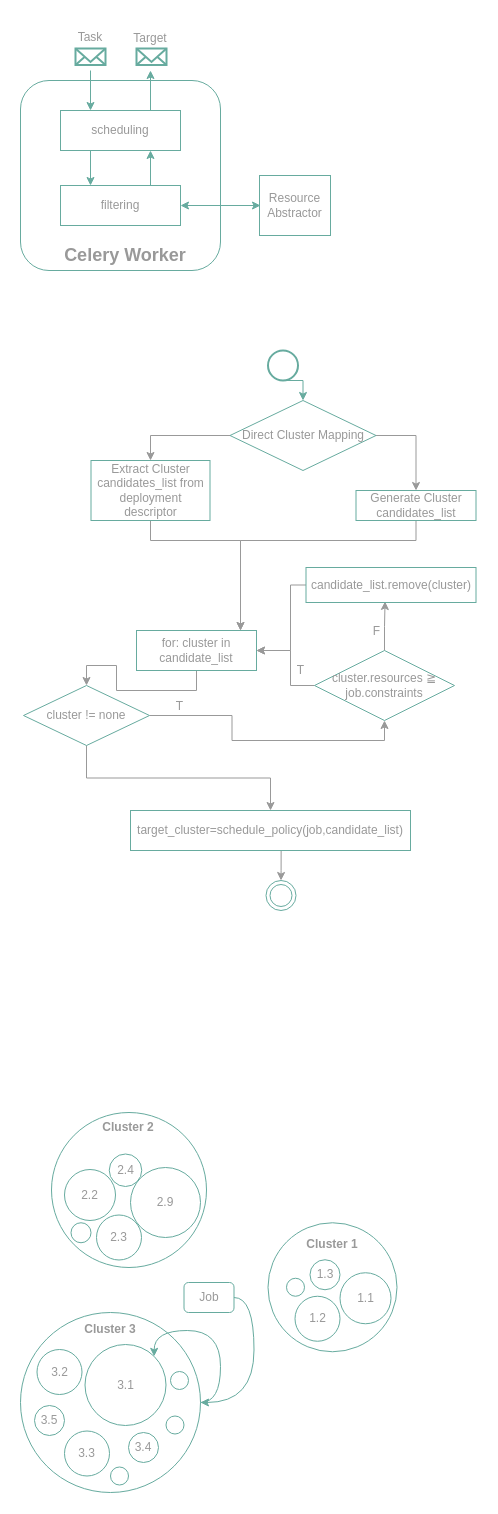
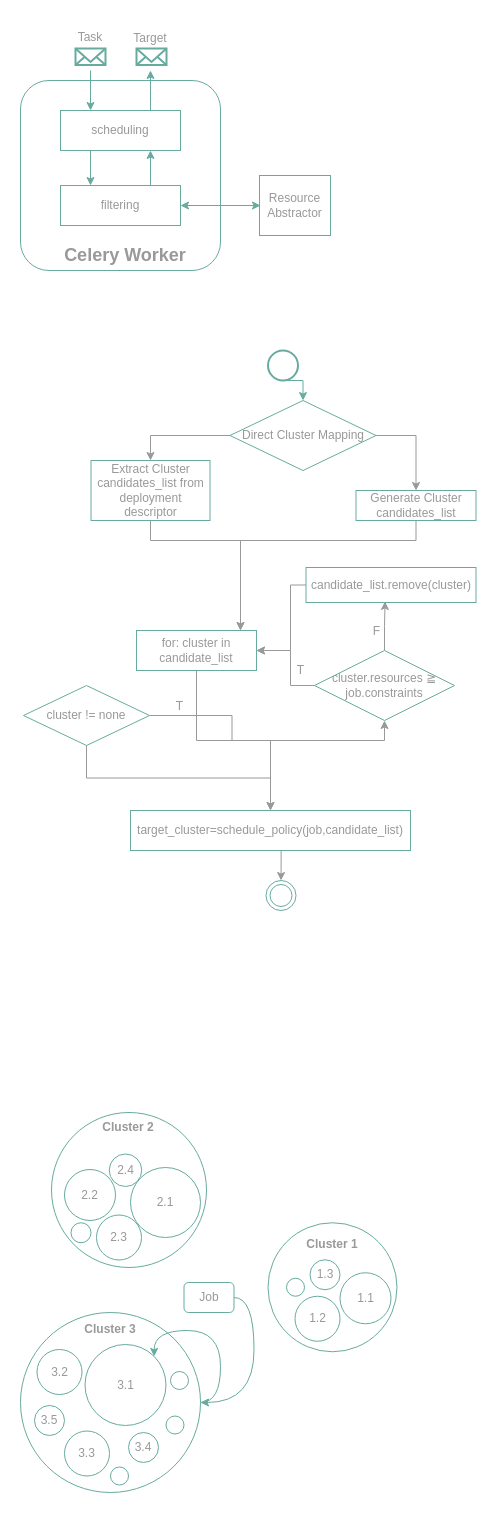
  <mxCell id="0" />
  <mxCell id="1" parent="0" />
  <mxCell id="2" value="" style="ellipse;whiteSpace=wrap;html=1;aspect=fixed;rounded=0;labelBackgroundColor=none;fontSize=12;strokeColor=#67AB9F;fontColor=#999999;fillColor=none;" parent="1" vertex="1"><mxGeometry x="51" y="1112" width="155" height="155" as="geometry" /></mxCell>
  <mxCell id="3" value="" style="rounded=1;whiteSpace=wrap;html=1;strokeColor=#67AB9F;fontColor=#999999;fillColor=none;" parent="1" vertex="1"><mxGeometry x="20" y="80" width="200" height="190" as="geometry" /></mxCell>
  <mxCell id="4" style="edgeStyle=orthogonalEdgeStyle;rounded=0;orthogonalLoop=1;jettySize=auto;html=1;exitX=1;exitY=0.5;exitDx=0;exitDy=0;startArrow=classic;startFill=1;strokeColor=#67AB9F;fontColor=#999999;" parent="1" source="5" edge="1"><mxGeometry relative="1" as="geometry"><mxPoint x="260" y="205" as="targetPoint" /></mxGeometry></mxCell>
  <mxCell id="5" value="filtering" style="rounded=0;whiteSpace=wrap;html=1;strokeColor=#67AB9F;fontColor=#999999;fillColor=none;" parent="1" vertex="1"><mxGeometry x="60" y="185" width="120" height="40" as="geometry" /></mxCell>
  <mxCell id="6" value="scheduling" style="rounded=0;whiteSpace=wrap;html=1;strokeColor=#67AB9F;fontColor=#999999;fillColor=none;" parent="1" vertex="1"><mxGeometry x="60" y="110" width="120" height="40" as="geometry" /></mxCell>
  <mxCell id="7" value="" style="endArrow=classic;html=1;rounded=0;exitX=0.5;exitY=1;exitDx=0;exitDy=0;strokeColor=#67AB9F;fontColor=#999999;" parent="1" edge="1"><mxGeometry width="50" height="50" relative="1" as="geometry"><mxPoint x="90" y="70" as="sourcePoint" /><mxPoint x="90" y="110" as="targetPoint" /></mxGeometry></mxCell>
  <mxCell id="8" value="" style="endArrow=classic;html=1;rounded=0;entryX=0.25;entryY=0;entryDx=0;entryDy=0;strokeColor=#67AB9F;fontColor=#999999;" parent="1" target="5" edge="1"><mxGeometry width="50" height="50" relative="1" as="geometry"><mxPoint x="90" y="150" as="sourcePoint" /><mxPoint x="90" y="180" as="targetPoint" /></mxGeometry></mxCell>
  <mxCell id="9" value="" style="endArrow=classic;html=1;rounded=0;entryX=0.25;entryY=0;entryDx=0;entryDy=0;strokeColor=#67AB9F;fontColor=#999999;" parent="1" edge="1"><mxGeometry width="50" height="50" relative="1" as="geometry"><mxPoint x="150" y="185" as="sourcePoint" /><mxPoint x="150" y="150" as="targetPoint" /></mxGeometry></mxCell>
  <mxCell id="10" value="" style="endArrow=classic;html=1;rounded=0;entryX=0.5;entryY=1;entryDx=0;entryDy=0;strokeColor=#67AB9F;fontColor=#999999;" parent="1" edge="1"><mxGeometry width="50" height="50" relative="1" as="geometry"><mxPoint x="150" y="110" as="sourcePoint" /><mxPoint x="150" y="70" as="targetPoint" /></mxGeometry></mxCell>
  <mxCell id="11" value="&lt;b&gt;&lt;font style=&quot;font-size: 18px&quot;&gt;Celery Worker&lt;/font&gt;&lt;/b&gt;" style="text;html=1;strokeColor=none;fillColor=none;align=center;verticalAlign=middle;whiteSpace=wrap;rounded=0;fontColor=#999999;" parent="1" vertex="1"><mxGeometry x="50" y="240" width="150" height="30" as="geometry" /></mxCell>
  <mxCell id="12" value="" style="html=1;verticalLabelPosition=bottom;align=center;labelBackgroundColor=#ffffff;verticalAlign=top;strokeWidth=2;strokeColor=#67AB9F;shadow=0;dashed=0;shape=mxgraph.ios7.icons.mail;fontSize=18;fontColor=#999999;fillColor=none;" parent="1" vertex="1"><mxGeometry x="75" y="48" width="30" height="16.5" as="geometry" /></mxCell>
  <mxCell id="13" value="&lt;font style=&quot;font-size: 12px&quot;&gt;Task&lt;/font&gt;" style="text;html=1;strokeColor=none;fillColor=none;align=center;verticalAlign=middle;whiteSpace=wrap;rounded=0;fontSize=18;fontColor=#999999;" parent="1" vertex="1"><mxGeometry x="60" y="20" width="60" height="30" as="geometry" /></mxCell>
  <mxCell id="14" value="" style="html=1;verticalLabelPosition=bottom;align=center;labelBackgroundColor=#ffffff;verticalAlign=top;strokeWidth=2;strokeColor=#67AB9F;shadow=0;dashed=0;shape=mxgraph.ios7.icons.mail;fontSize=18;fontColor=#999999;fillColor=none;" parent="1" vertex="1"><mxGeometry x="136" y="48" width="30" height="16.5" as="geometry" /></mxCell>
  <mxCell id="15" value="&lt;font style=&quot;font-size: 12px&quot;&gt;Target&lt;br&gt;&lt;/font&gt;" style="text;html=1;strokeColor=none;fillColor=none;align=center;verticalAlign=middle;whiteSpace=wrap;rounded=0;fontSize=18;fontColor=#999999;" parent="1" vertex="1"><mxGeometry x="120" y="21" width="60" height="30" as="geometry" /></mxCell>
  <mxCell id="16" style="edgeStyle=orthogonalEdgeStyle;rounded=0;orthogonalLoop=1;jettySize=auto;html=1;exitX=1;exitY=0.5;exitDx=0;exitDy=0;fontSize=12;startArrow=none;startFill=0;fontColor=#999999;labelBackgroundColor=none;strokeColor=#999999;" parent="1" source="18" target="22" edge="1"><mxGeometry relative="1" as="geometry" /></mxCell>
  <mxCell id="17" style="edgeStyle=orthogonalEdgeStyle;rounded=0;orthogonalLoop=1;jettySize=auto;html=1;exitX=0;exitY=0.5;exitDx=0;exitDy=0;entryX=0.5;entryY=0;entryDx=0;entryDy=0;fontSize=12;startArrow=none;startFill=0;fontColor=#999999;labelBackgroundColor=none;strokeColor=#999999;" parent="1" source="18" target="20" edge="1"><mxGeometry relative="1" as="geometry" /></mxCell>
  <mxCell id="18" value="Direct Cluster Mapping" style="rhombus;whiteSpace=wrap;html=1;fontSize=12;strokeColor=#67AB9F;fontColor=#999999;labelBackgroundColor=none;fillColor=none;" parent="1" vertex="1"><mxGeometry x="229.5" y="400" width="146" height="70" as="geometry" /></mxCell>
  <mxCell id="19" style="edgeStyle=orthogonalEdgeStyle;rounded=0;orthogonalLoop=1;jettySize=auto;html=1;exitX=0.5;exitY=1;exitDx=0;exitDy=0;fontSize=12;startArrow=none;startFill=0;fontColor=#999999;labelBackgroundColor=none;strokeColor=#999999;" parent="1" source="20" target="32" edge="1"><mxGeometry relative="1" as="geometry"><Array as="points"><mxPoint x="150" y="540" /><mxPoint x="240" y="540" /></Array></mxGeometry></mxCell>
  <mxCell id="20" value="Extract Cluster candidates_list from deployment descriptor" style="rounded=0;whiteSpace=wrap;html=1;fontSize=12;strokeColor=#67AB9F;fontColor=#999999;labelBackgroundColor=none;fillColor=none;" parent="1" vertex="1"><mxGeometry x="90.5" y="460" width="119" height="60" as="geometry" /></mxCell>
  <mxCell id="21" style="edgeStyle=orthogonalEdgeStyle;rounded=0;orthogonalLoop=1;jettySize=auto;html=1;exitX=0.5;exitY=1;exitDx=0;exitDy=0;fontSize=12;startArrow=none;startFill=0;fontColor=#999999;labelBackgroundColor=none;strokeColor=#999999;" parent="1" source="22" target="32" edge="1"><mxGeometry relative="1" as="geometry"><Array as="points"><mxPoint x="416" y="540" /><mxPoint x="240" y="540" /></Array></mxGeometry></mxCell>
  <mxCell id="22" value="Generate Cluster candidates_list" style="rounded=0;whiteSpace=wrap;html=1;fontSize=12;strokeColor=#67AB9F;fontColor=#999999;labelBackgroundColor=none;fillColor=none;" parent="1" vertex="1"><mxGeometry x="355.5" y="490" width="120" height="30" as="geometry" /></mxCell>
  <mxCell id="23" style="edgeStyle=orthogonalEdgeStyle;rounded=0;orthogonalLoop=1;jettySize=auto;html=1;exitX=0.5;exitY=0;exitDx=0;exitDy=0;entryX=0.465;entryY=0.971;entryDx=0;entryDy=0;entryPerimeter=0;fontSize=12;startArrow=none;startFill=0;fontColor=#999999;labelBackgroundColor=none;strokeColor=#999999;" parent="1" source="26" target="34" edge="1"><mxGeometry relative="1" as="geometry" /></mxCell>
  <mxCell id="24" value="F" style="edgeLabel;html=1;align=center;verticalAlign=middle;resizable=0;points=[];fontSize=12;fontColor=#999999;labelBackgroundColor=none;" parent="23" vertex="1" connectable="0"><mxGeometry x="-0.11" y="1" relative="1" as="geometry"><mxPoint x="-8" y="2" as="offset" /></mxGeometry></mxCell>
  <mxCell id="25" value="T" style="edgeStyle=orthogonalEdgeStyle;rounded=0;orthogonalLoop=1;jettySize=auto;html=1;exitX=0;exitY=0.5;exitDx=0;exitDy=0;entryX=1;entryY=0.5;entryDx=0;entryDy=0;fontSize=12;startArrow=none;startFill=0;fontColor=#999999;labelBackgroundColor=none;strokeColor=#999999;" parent="1" source="26" target="32" edge="1"><mxGeometry x="-0.161" y="-10" relative="1" as="geometry"><Array as="points"><mxPoint x="290" y="685" /><mxPoint x="290" y="650" /></Array><mxPoint as="offset" /></mxGeometry></mxCell>
  <mxCell id="26" value="&lt;span style=&quot;&quot;&gt;cluster.resources ≧ job.constraints&lt;/span&gt;" style="rhombus;whiteSpace=wrap;html=1;rounded=0;fontSize=12;strokeColor=#67AB9F;fontColor=#999999;labelBackgroundColor=none;fillColor=none;" parent="1" vertex="1"><mxGeometry x="314" y="650" width="140" height="70" as="geometry" /></mxCell>
  <mxCell id="27" style="edgeStyle=orthogonalEdgeStyle;rounded=0;orthogonalLoop=1;jettySize=auto;html=1;exitX=1;exitY=0.5;exitDx=0;exitDy=0;entryX=0.5;entryY=1;entryDx=0;entryDy=0;fontSize=12;startArrow=none;startFill=0;fontColor=#999999;labelBackgroundColor=none;strokeColor=#999999;" parent="1" source="30" target="26" edge="1"><mxGeometry relative="1" as="geometry" /></mxCell>
  <mxCell id="28" value="T" style="edgeLabel;html=1;align=center;verticalAlign=middle;resizable=0;points=[];fontSize=12;fontColor=#999999;labelBackgroundColor=none;" parent="27" vertex="1" connectable="0"><mxGeometry x="-0.727" relative="1" as="geometry"><mxPoint x="-9" y="-10" as="offset" /></mxGeometry></mxCell>
  <mxCell id="29" style="edgeStyle=orthogonalEdgeStyle;rounded=0;orthogonalLoop=1;jettySize=auto;html=1;exitX=0.5;exitY=1;exitDx=0;exitDy=0;fontSize=12;startArrow=none;startFill=0;fontColor=#999999;labelBackgroundColor=none;strokeColor=#999999;" parent="1" source="30" target="36" edge="1"><mxGeometry relative="1" as="geometry" /></mxCell>
  <mxCell id="30" value="cluster != none" style="rhombus;whiteSpace=wrap;html=1;rounded=0;fontSize=12;strokeColor=#67AB9F;fontColor=#999999;labelBackgroundColor=none;fillColor=none;" parent="1" vertex="1"><mxGeometry x="23" y="685" width="126" height="60" as="geometry" /></mxCell>
- <mxCell id="31" style="edgeStyle=orthogonalEdgeStyle;rounded=0;orthogonalLoop=1;jettySize=auto;html=1;exitX=0.5;exitY=1;exitDx=0;exitDy=0;entryX=0.5;entryY=0;entryDx=0;entryDy=0;fontSize=12;startArrow=none;startFill=0;fontColor=#999999;labelBackgroundColor=none;strokeColor=#999999;" parent="1" source="32" target="30" edge="1"><mxGeometry relative="1" as="geometry" /></mxCell>
+ <mxCell id="31" style="edgeStyle=orthogonalEdgeStyle;rounded=0;orthogonalLoop=1;jettySize=auto;html=1;exitX=0.5;exitY=1;exitDx=0;exitDy=0;fontSize=12;startArrow=none;startFill=0;fontColor=#999999;labelBackgroundColor=none;strokeColor=#999999;" parent="1" source="32" target="36" edge="1"><mxGeometry relative="1" as="geometry" /></mxCell>
  <mxCell id="32" value="for: cluster in candidate_list" style="rounded=0;whiteSpace=wrap;html=1;fontSize=12;strokeColor=#67AB9F;fontColor=#999999;labelBackgroundColor=none;fillColor=none;" parent="1" vertex="1"><mxGeometry x="136" y="630" width="120" height="40" as="geometry" /></mxCell>
  <mxCell id="33" style="edgeStyle=orthogonalEdgeStyle;rounded=0;orthogonalLoop=1;jettySize=auto;html=1;exitX=0;exitY=0.5;exitDx=0;exitDy=0;entryX=1;entryY=0.5;entryDx=0;entryDy=0;fontSize=12;startArrow=none;startFill=0;fontColor=#999999;labelBackgroundColor=none;strokeColor=#999999;" parent="1" source="34" target="32" edge="1"><mxGeometry relative="1" as="geometry"><Array as="points"><mxPoint x="290" y="585" /><mxPoint x="290" y="650" /></Array></mxGeometry></mxCell>
  <mxCell id="34" value="&lt;span style=&quot;&quot;&gt;candidate_list.remove(cluster)&lt;/span&gt;" style="rounded=0;whiteSpace=wrap;html=1;labelBackgroundColor=none;fontSize=12;strokeColor=#67AB9F;fontColor=#999999;fillColor=none;" parent="1" vertex="1"><mxGeometry x="305.5" y="567" width="170" height="35" as="geometry" /></mxCell>
  <mxCell id="35" style="edgeStyle=orthogonalEdgeStyle;rounded=0;orthogonalLoop=1;jettySize=auto;html=1;exitX=0.538;exitY=1;exitDx=0;exitDy=0;fontSize=12;startArrow=none;startFill=0;exitPerimeter=0;fontColor=#999999;labelBackgroundColor=none;strokeColor=#999999;" parent="1" source="36" target="39" edge="1"><mxGeometry relative="1" as="geometry" /></mxCell>
  <mxCell id="36" value="target_cluster=schedule_policy(job,candidate_list)" style="rounded=0;whiteSpace=wrap;html=1;labelBackgroundColor=none;fontSize=12;strokeColor=#67AB9F;fontColor=#999999;fillColor=none;" parent="1" vertex="1"><mxGeometry x="130" y="810" width="280" height="40" as="geometry" /></mxCell>
  <mxCell id="37" style="edgeStyle=orthogonalEdgeStyle;rounded=0;orthogonalLoop=1;jettySize=auto;html=1;exitX=0.5;exitY=1;exitDx=0;exitDy=0;exitPerimeter=0;entryX=0.5;entryY=0;entryDx=0;entryDy=0;fontSize=12;startArrow=none;startFill=0;fontColor=#999999;labelBackgroundColor=none;strokeColor=#67AB9F;" parent="1" source="38" target="18" edge="1"><mxGeometry relative="1" as="geometry" /></mxCell>
  <mxCell id="38" value="" style="strokeWidth=2;html=1;shape=mxgraph.flowchart.start_2;whiteSpace=wrap;rounded=0;labelBackgroundColor=none;fontSize=12;fontColor=#999999;fillColor=none;strokeColor=#67AB9F;" parent="1" vertex="1"><mxGeometry x="267.5" y="350" width="30" height="30" as="geometry" /></mxCell>
  <mxCell id="39" value="" style="ellipse;html=1;shape=endState;fillColor=none;strokeColor=#67AB9F;rounded=0;labelBackgroundColor=none;fontSize=12;fontColor=#999999;" parent="1" vertex="1"><mxGeometry x="265.5" y="880" width="30" height="30" as="geometry" /></mxCell>
  <mxCell id="40" value="2.2" style="ellipse;whiteSpace=wrap;html=1;aspect=fixed;rounded=0;labelBackgroundColor=none;fontSize=12;strokeColor=#67AB9F;fontColor=#999999;fillColor=none;" parent="1" vertex="1"><mxGeometry x="64" y="1169" width="51" height="51" as="geometry" /></mxCell>
  <mxCell id="41" value="2.3" style="ellipse;whiteSpace=wrap;html=1;aspect=fixed;rounded=0;labelBackgroundColor=none;fontSize=12;strokeColor=#67AB9F;fontColor=#999999;fillColor=none;" parent="1" vertex="1"><mxGeometry x="96" y="1214.5" width="45" height="45" as="geometry" /></mxCell>
  <mxCell id="42" value="" style="ellipse;whiteSpace=wrap;html=1;aspect=fixed;rounded=0;labelBackgroundColor=none;fontSize=12;strokeColor=#67AB9F;fontColor=#999999;fillColor=none;" parent="1" vertex="1"><mxGeometry x="70.5" y="1222.25" width="20" height="20" as="geometry" /></mxCell>
  <mxCell id="43" value="2.4" style="ellipse;whiteSpace=wrap;html=1;aspect=fixed;rounded=0;labelBackgroundColor=none;fontSize=12;strokeColor=#67AB9F;fontColor=#999999;fillColor=none;" parent="1" vertex="1"><mxGeometry x="108.75" y="1153.5" width="32.5" height="32.5" as="geometry" /></mxCell>
- <mxCell id="44" value="2.9" style="ellipse;whiteSpace=wrap;html=1;aspect=fixed;rounded=0;labelBackgroundColor=none;fontSize=12;strokeColor=#67AB9F;fontColor=#999999;fillColor=none;" parent="1" vertex="1"><mxGeometry x="130" y="1167" width="70" height="70" as="geometry" /></mxCell>
+ <mxCell id="44" value="2.1" style="ellipse;whiteSpace=wrap;html=1;aspect=fixed;rounded=0;labelBackgroundColor=none;fontSize=12;strokeColor=#67AB9F;fontColor=#999999;fillColor=none;" parent="1" vertex="1"><mxGeometry x="130" y="1167" width="70" height="70" as="geometry" /></mxCell>
  <mxCell id="45" value="" style="ellipse;whiteSpace=wrap;html=1;aspect=fixed;rounded=0;labelBackgroundColor=none;fontSize=12;strokeColor=#67AB9F;fontColor=#999999;fillColor=none;" parent="1" vertex="1"><mxGeometry x="267.5" y="1222.25" width="129" height="129" as="geometry" /></mxCell>
  <mxCell id="46" value="" style="ellipse;whiteSpace=wrap;html=1;aspect=fixed;rounded=0;labelBackgroundColor=none;fontSize=12;strokeColor=#67AB9F;fontColor=#999999;fillColor=none;" parent="1" vertex="1"><mxGeometry x="286" y="1277.75" width="18" height="18" as="geometry" /></mxCell>
  <mxCell id="47" value="1.2" style="ellipse;whiteSpace=wrap;html=1;aspect=fixed;rounded=0;labelBackgroundColor=none;fontSize=12;strokeColor=#67AB9F;fontColor=#999999;fillColor=none;" parent="1" vertex="1"><mxGeometry x="294.5" y="1295.75" width="45" height="45" as="geometry" /></mxCell>
  <mxCell id="48" value="1.3" style="ellipse;whiteSpace=wrap;html=1;aspect=fixed;rounded=0;labelBackgroundColor=none;fontSize=12;strokeColor=#67AB9F;fontColor=#999999;fillColor=none;" parent="1" vertex="1"><mxGeometry x="309.5" y="1259.25" width="30" height="30" as="geometry" /></mxCell>
  <mxCell id="49" value="1.1" style="ellipse;whiteSpace=wrap;html=1;aspect=fixed;rounded=0;labelBackgroundColor=none;fontSize=12;strokeColor=#67AB9F;fontColor=#999999;fillColor=none;" parent="1" vertex="1"><mxGeometry x="339.5" y="1272.25" width="51" height="51" as="geometry" /></mxCell>
  <mxCell id="50" value="" style="ellipse;whiteSpace=wrap;html=1;aspect=fixed;rounded=0;labelBackgroundColor=none;fontSize=12;strokeColor=#67AB9F;fontColor=#999999;fillColor=none;" parent="1" vertex="1"><mxGeometry x="20" y="1312" width="180" height="180" as="geometry" /></mxCell>
  <mxCell id="51" value="" style="ellipse;whiteSpace=wrap;html=1;aspect=fixed;rounded=0;labelBackgroundColor=none;fontSize=12;strokeColor=#67AB9F;fontColor=#999999;fillColor=none;" parent="1" vertex="1"><mxGeometry x="110" y="1466.5" width="18" height="18" as="geometry" /></mxCell>
  <mxCell id="52" value="3.2" style="ellipse;whiteSpace=wrap;html=1;aspect=fixed;rounded=0;labelBackgroundColor=none;fontSize=12;strokeColor=#67AB9F;fontColor=#999999;fillColor=none;" parent="1" vertex="1"><mxGeometry x="36.5" y="1349" width="45" height="45" as="geometry" /></mxCell>
  <mxCell id="53" value="3.4" style="ellipse;whiteSpace=wrap;html=1;aspect=fixed;rounded=0;labelBackgroundColor=none;fontSize=12;strokeColor=#67AB9F;fontColor=#999999;fillColor=none;" parent="1" vertex="1"><mxGeometry x="128" y="1432" width="30" height="30" as="geometry" /></mxCell>
  <mxCell id="54" value="3.1" style="ellipse;whiteSpace=wrap;html=1;aspect=fixed;rounded=0;labelBackgroundColor=none;fontSize=12;strokeColor=#67AB9F;fontColor=#999999;fillColor=none;" parent="1" vertex="1"><mxGeometry x="84.5" y="1344" width="81" height="81" as="geometry" /></mxCell>
  <mxCell id="55" value="" style="ellipse;whiteSpace=wrap;html=1;aspect=fixed;rounded=0;labelBackgroundColor=none;fontSize=12;strokeColor=#67AB9F;fontColor=#999999;fillColor=none;" parent="1" vertex="1"><mxGeometry x="170" y="1371" width="18" height="18" as="geometry" /></mxCell>
  <mxCell id="56" value="" style="ellipse;whiteSpace=wrap;html=1;aspect=fixed;rounded=0;labelBackgroundColor=none;fontSize=12;strokeColor=#67AB9F;fontColor=#999999;fillColor=none;" parent="1" vertex="1"><mxGeometry x="165.5" y="1415.5" width="18" height="18" as="geometry" /></mxCell>
  <mxCell id="57" value="3.5" style="ellipse;whiteSpace=wrap;html=1;aspect=fixed;rounded=0;labelBackgroundColor=none;fontSize=12;strokeColor=#67AB9F;fontColor=#999999;fillColor=none;" parent="1" vertex="1"><mxGeometry x="34" y="1405" width="30" height="30" as="geometry" /></mxCell>
  <mxCell id="58" value="3.3" style="ellipse;whiteSpace=wrap;html=1;aspect=fixed;rounded=0;labelBackgroundColor=none;fontSize=12;strokeColor=#67AB9F;fontColor=#999999;fillColor=none;" parent="1" vertex="1"><mxGeometry x="64" y="1430.5" width="45" height="45" as="geometry" /></mxCell>
  <mxCell id="59" style="edgeStyle=orthogonalEdgeStyle;rounded=0;orthogonalLoop=1;jettySize=auto;html=1;exitX=1;exitY=0.5;exitDx=0;exitDy=0;entryX=1;entryY=0.5;entryDx=0;entryDy=0;fontSize=12;startArrow=none;startFill=0;curved=1;fillColor=#f8cecc;strokeColor=#67AB9F;labelBackgroundColor=none;fontColor=#999999;" parent="1" source="60" target="50" edge="1"><mxGeometry relative="1" as="geometry" /></mxCell>
  <mxCell id="60" value="Job" style="rounded=1;whiteSpace=wrap;html=1;labelBackgroundColor=none;fontSize=12;strokeColor=#67AB9F;fontColor=#999999;fillColor=none;" parent="1" vertex="1"><mxGeometry x="183.5" y="1282" width="50" height="30" as="geometry" /></mxCell>
  <mxCell id="61" style="edgeStyle=orthogonalEdgeStyle;curved=1;rounded=0;orthogonalLoop=1;jettySize=auto;html=1;exitX=1;exitY=0.5;exitDx=0;exitDy=0;entryX=1;entryY=0;entryDx=0;entryDy=0;fontSize=12;startArrow=none;startFill=0;fillColor=#f8cecc;strokeColor=#67AB9F;labelBackgroundColor=none;fontColor=#999999;" parent="1" source="50" target="54" edge="1"><mxGeometry relative="1" as="geometry"><Array as="points"><mxPoint x="220" y="1402" /><mxPoint x="220" y="1330" /><mxPoint x="154" y="1330" /></Array></mxGeometry></mxCell>
  <mxCell id="62" value="&lt;b&gt;Cluster 1&lt;/b&gt;" style="text;html=1;strokeColor=none;fillColor=none;align=center;verticalAlign=middle;whiteSpace=wrap;rounded=0;labelBackgroundColor=none;fontSize=12;fontColor=#999999;" parent="1" vertex="1"><mxGeometry x="302" y="1229.25" width="60" height="30" as="geometry" /></mxCell>
  <mxCell id="63" value="&lt;b&gt;Cluster 2&lt;/b&gt;" style="text;html=1;strokeColor=none;fillColor=none;align=center;verticalAlign=middle;whiteSpace=wrap;rounded=0;labelBackgroundColor=none;fontSize=12;fontColor=#999999;" parent="1" vertex="1"><mxGeometry x="98" y="1112" width="60" height="30" as="geometry" /></mxCell>
  <mxCell id="64" value="&lt;b&gt;Cluster 3&lt;/b&gt;" style="text;html=1;strokeColor=none;fillColor=none;align=center;verticalAlign=middle;whiteSpace=wrap;rounded=0;labelBackgroundColor=none;fontSize=12;fontColor=#999999;" parent="1" vertex="1"><mxGeometry x="80" y="1314" width="60" height="30" as="geometry" /></mxCell>
  <mxCell id="65" value="Resource Abstractor" style="rounded=0;whiteSpace=wrap;html=1;fillColor=none;strokeColor=#67AB9F;fontColor=#999999;" vertex="1" parent="1"><mxGeometry x="259" y="175" width="71" height="60" as="geometry" /></mxCell>
